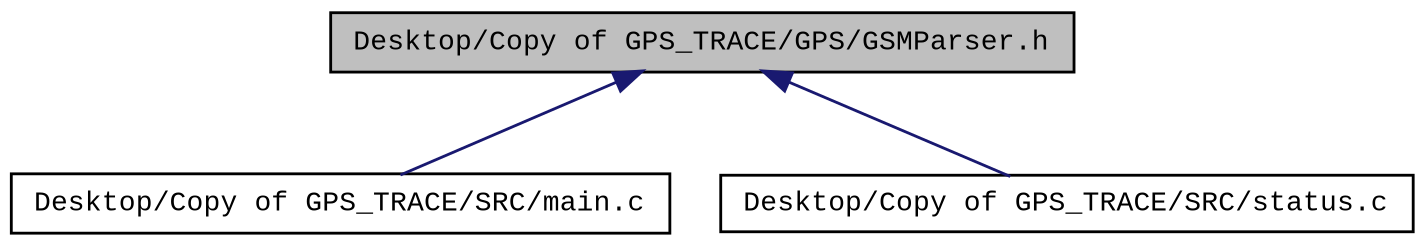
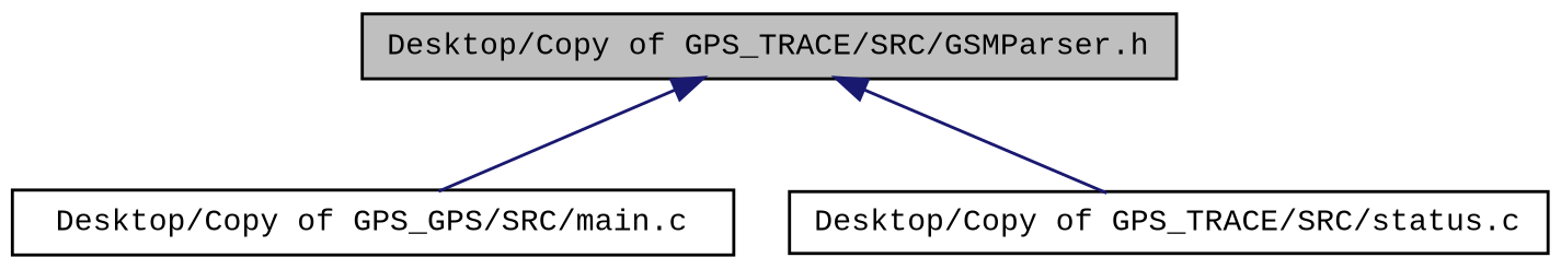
  digraph {
    fontname="Liberation Mono"
    node [color=black fillcolor=white fontname="Liberation Mono" fontsize=10 shape=record style=filled]
    edge [color=midnightblue dir=back fontname="Liberation Mono" fontsize=10 labelfontname="FreeSans.ttf" labelfontsize=10 style=solid]
-   n1 [fillcolor=grey75 fontcolor=black height=0.2 label="Desktop/Copy of GPS_TRACE/GPS/GSMParser.h" width=0.4]
-   n2 [height=0.2 label="Desktop/Copy of GPS_TRACE/SRC/main.c" width=0.4]
+   n1 [fillcolor=grey75 fontcolor=black height=0.2 label="Desktop/Copy of GPS_TRACE/SRC/GSMParser.h" width=0.4]
+   n2 [height=0.2 label="Desktop/Copy of GPS_GPS/SRC/main.c" width=0.4]
    n3 [height=0.2 label="Desktop/Copy of GPS_TRACE/SRC/status.c" width=0.4]
    n1 -> n2
    n1 -> n3
  }
